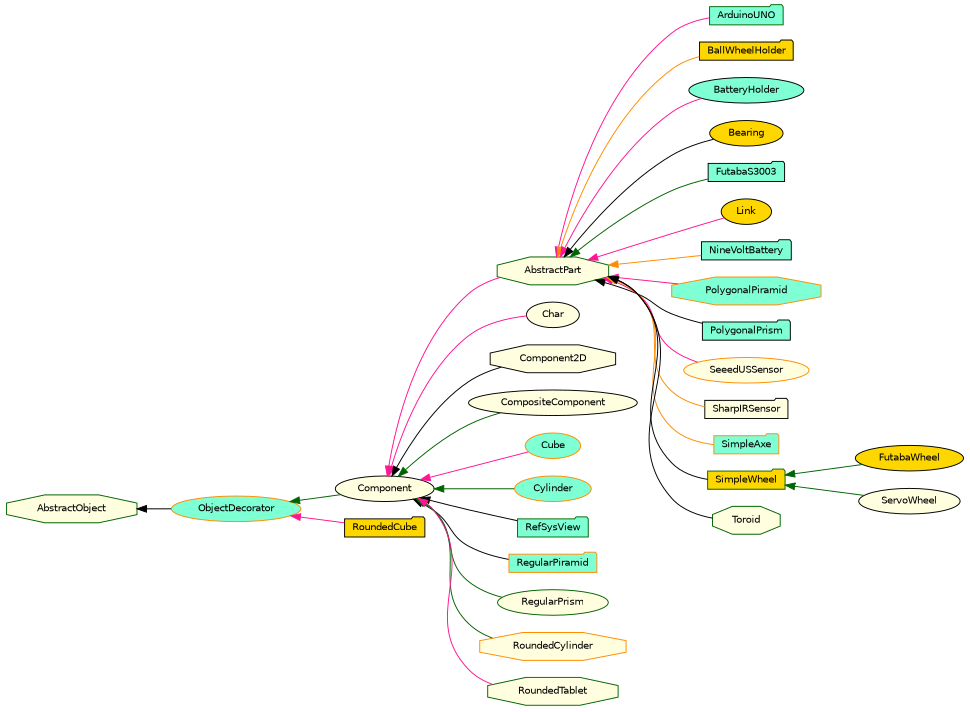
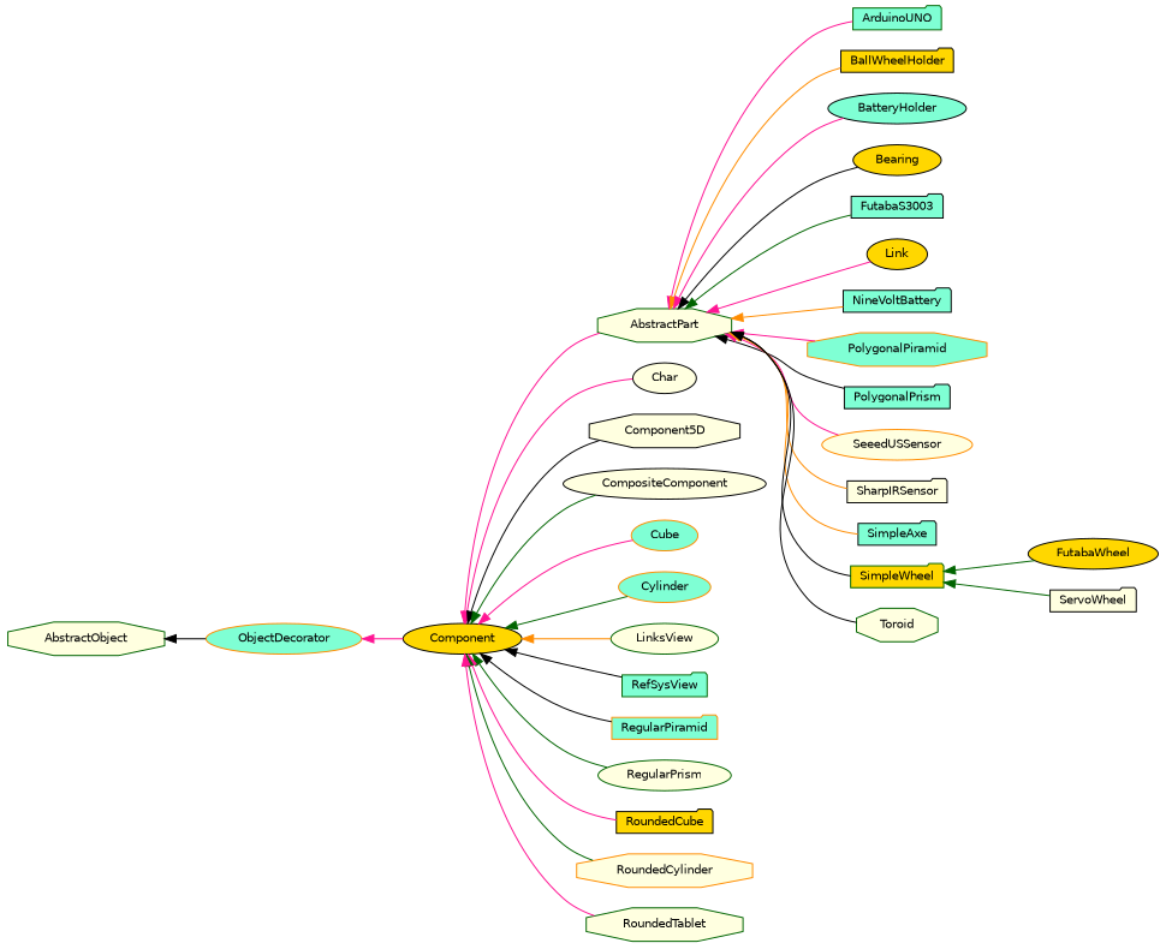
  digraph {
    rankdir=LR
    node [color=black fillcolor=lightyellow fontname=Helvetica fontsize=10 shape=ellipse style=filled]
    edge [color=deeppink dir=back fontname=Helvetica fontsize=10 labelfontname=Helvetica labelfontsize=10 style=solid]
-   n1 [fontcolor=black height=0.2 label=Component width=0.4]
+   n1 [fillcolor=gold fontcolor=black height=0.2 label=Component width=0.4]
    n2 [color=darkgreen height=0.2 label=AbstractPart shape=octagon width=0.4]
    n3 [height=0.2 label=Char width=0.4]
-   n4 [height=0.2 label=Component2D shape=octagon width=0.4]
+   n4 [height=0.2 label=Component5D shape=octagon width=0.4]
    n5 [height=0.2 label=CompositeComponent width=0.4]
    n6 [color=darkorange fillcolor=aquamarine height=0.2 label=Cube width=0.4]
    n7 [color=darkorange fillcolor=aquamarine height=0.2 label=Cylinder width=0.4]
+   n8 [color=darkgreen height=0.2 label=LinksView width=0.4]
    n9 [color=darkgreen fillcolor=aquamarine height=0.2 label=RefSysView shape=folder width=0.4]
    n10 [color=darkorange fillcolor=aquamarine height=0.2 label=RegularPiramid shape=folder width=0.4]
    n11 [color=darkgreen height=0.2 label=RegularPrism width=0.4]
    n12 [fillcolor=gold height=0.2 label=RoundedCube shape=folder width=0.4]
    n13 [color=darkorange height=0.2 label=RoundedCylinder shape=octagon width=0.4]
    n14 [color=darkgreen height=0.2 label=RoundedTablet shape=octagon width=0.4]
    n15 [color=darkgreen fillcolor=aquamarine height=0.2 label=ArduinoUNO shape=folder width=0.4]
    n16 [fillcolor=gold height=0.2 label=BallWheelHolder shape=folder width=0.4]
    n17 [fillcolor=aquamarine height=0.2 label=BatteryHolder width=0.4]
    n18 [fillcolor=gold height=0.2 label=Bearing width=0.4]
    n19 [fillcolor=aquamarine height=0.2 label=FutabaS3003 shape=folder width=0.4]
    n20 [fillcolor=gold height=0.2 label=Link width=0.4]
    n21 [fillcolor=aquamarine height=0.2 label=NineVoltBattery shape=folder width=0.4]
    n22 [color=darkorange fillcolor=aquamarine height=0.2 label=PolygonalPiramid shape=octagon width=0.4]
    n23 [fillcolor=aquamarine height=0.2 label=PolygonalPrism shape=folder width=0.4]
    n24 [color=darkorange height=0.2 label=SeeedUSSensor width=0.4]
    n25 [height=0.2 label=SharpIRSensor shape=folder width=0.4]
-   n26 [color=darkorange fillcolor=aquamarine height=0.2 label=SimpleAxe shape=folder width=0.4]
+   n26 [fillcolor=aquamarine height=0.2 label=SimpleAxe shape=folder width=0.4]
    n27 [color=darkgreen fillcolor=gold height=0.2 label=SimpleWheel shape=folder width=0.4]
    n28 [color=darkgreen height=0.2 label=Toroid shape=octagon width=0.4]
    n29 [color=darkorange fillcolor=aquamarine height=0.2 label=ObjectDecorator width=0.4]
    n30 [color=darkgreen height=0.2 label=AbstractObject shape=octagon width=0.4]
    n31 [fillcolor=gold height=0.2 label=FutabaWheel width=0.4]
-   n32 [height=0.2 label=ServoWheel width=0.4]
+   n32 [height=0.2 label=ServoWheel shape=folder width=0.4]
    n1 -> n2
    n1 -> n3
    n1 -> n4 [color=black]
    n1 -> n5 [color=darkgreen]
    n1 -> n6
    n1 -> n7 [color=darkgreen]
+   n1 -> n8 [color=darkorange]
    n1 -> n9 [color=black]
    n1 -> n10 [color=black]
    n1 -> n11 [color=darkgreen]
-   n29 -> n12
+   n1 -> n12
    n1 -> n13 [color=darkgreen]
    n1 -> n14
    n2 -> n15
    n2 -> n16 [color=darkorange]
    n2 -> n17
    n2 -> n18 [color=black]
    n2 -> n19 [color=darkgreen]
    n2 -> n20
    n2 -> n21 [color=darkorange]
    n2 -> n22
    n2 -> n23 [color=black]
    n2 -> n24
    n2 -> n25 [color=darkorange]
    n2 -> n26 [color=darkorange]
    n2 -> n27 [color=black]
    n2 -> n28 [color=black]
    n27 -> n31 [color=darkgreen]
    n27 -> n32 [color=darkgreen]
-   n29 -> n1 [color=darkgreen]
+   n29 -> n1
    n30 -> n29 [color=black]
  }
